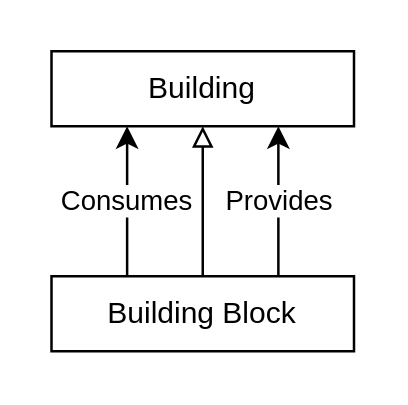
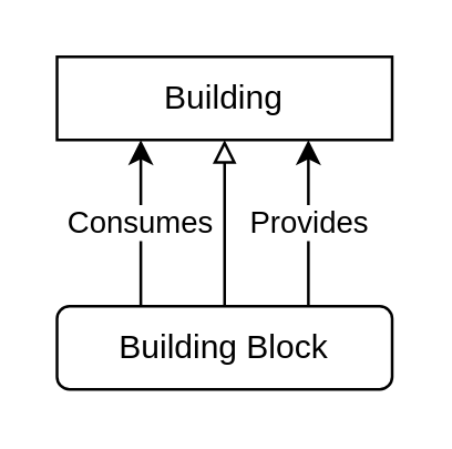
  <mxCell id="0" />
  <mxCell id="1" parent="0" />
  <mxCell id="2" value="Building" style="rounded=0;whiteSpace=wrap;html=1;" vertex="1" parent="1"><mxGeometry x="20" y="20" width="121" height="30" as="geometry" /></mxCell>
  <mxCell id="3" style="edgeStyle=orthogonalEdgeStyle;rounded=0;orthogonalLoop=1;jettySize=auto;html=1;endArrow=block;endFill=0;" edge="1" parent="1" source="6" target="2"><mxGeometry relative="1" as="geometry" /></mxCell>
  <mxCell id="4" value="Consumes" style="edgeStyle=orthogonalEdgeStyle;rounded=0;orthogonalLoop=1;jettySize=auto;html=1;exitX=0.25;exitY=0;exitDx=0;exitDy=0;entryX=0.25;entryY=1;entryDx=0;entryDy=0;" edge="1" parent="1" source="6" target="2"><mxGeometry relative="1" as="geometry" /></mxCell>
  <mxCell id="5" value="Provides" style="edgeStyle=orthogonalEdgeStyle;rounded=0;orthogonalLoop=1;jettySize=auto;html=1;exitX=0.75;exitY=0;exitDx=0;exitDy=0;entryX=0.75;entryY=1;entryDx=0;entryDy=0;" edge="1" parent="1" source="6" target="2"><mxGeometry relative="1" as="geometry" /></mxCell>
- <mxCell id="6" value="Building Block" style="rounded=0;whiteSpace=wrap;html=1;" vertex="1" parent="1"><mxGeometry x="20" y="110" width="121" height="30" as="geometry" /></mxCell>
+ <mxCell id="6" value="Building Block" style="whiteSpace=wrap;html=1;rounded=1;" vertex="1" parent="1"><mxGeometry x="20" y="110" width="121" height="30" as="geometry" /></mxCell>
